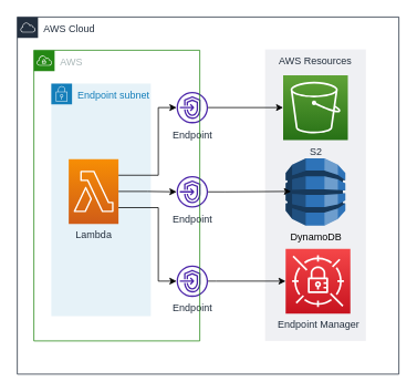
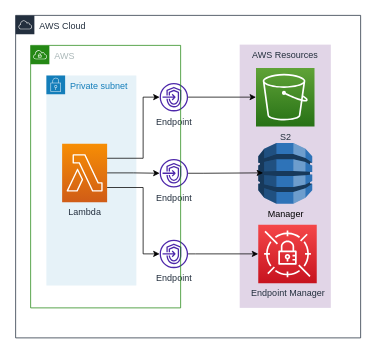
  <mxCell id="0" />
  <mxCell id="1" parent="0" />
  <mxCell id="2" value="AWS Cloud" style="points=[[0,0],[0.25,0],[0.5,0],[0.75,0],[1,0],[1,0.25],[1,0.5],[1,0.75],[1,1],[0.75,1],[0.5,1],[0.25,1],[0,1],[0,0.75],[0,0.5],[0,0.25]];outlineConnect=0;gradientColor=none;html=1;whiteSpace=wrap;fontSize=12;fontStyle=0;container=1;pointerEvents=0;collapsible=0;recursiveResize=0;shape=mxgraph.aws4.group;grIcon=mxgraph.aws4.group_aws_cloud;strokeColor=#232F3E;fillColor=none;verticalAlign=top;align=left;spacingLeft=30;fontColor=#232F3E;dashed=0;" vertex="1" parent="1"><mxGeometry x="20" y="20" width="460" height="430" as="geometry" /></mxCell>
- <mxCell id="3" value="AWS Resources" style="fillColor=#EFF0F3;strokeColor=none;dashed=0;verticalAlign=top;fontStyle=0;fontColor=#232F3D;labelBackgroundColor=none;labelBorderColor=none;" vertex="1" parent="2"><mxGeometry x="298.75" y="39" width="121.5" height="351" as="geometry" /></mxCell>
+ <mxCell id="3" value="AWS Resources" style="fillColor=#e1d5e7;strokeColor=none;dashed=0;verticalAlign=top;fontStyle=0;fontColor=#232F3D;labelBackgroundColor=none;labelBorderColor=none;" vertex="1" parent="2"><mxGeometry x="298.75" y="39" width="121.5" height="351" as="geometry" /></mxCell>
  <mxCell id="4" value="Endpoint Manager" style="sketch=0;points=[[0,0,0],[0.25,0,0],[0.5,0,0],[0.75,0,0],[1,0,0],[0,1,0],[0.25,1,0],[0.5,1,0],[0.75,1,0],[1,1,0],[0,0.25,0],[0,0.5,0],[0,0.75,0],[1,0.25,0],[1,0.5,0],[1,0.75,0]];outlineConnect=0;fontColor=#232F3E;gradientColor=#F54749;gradientDirection=north;fillColor=#C7131F;strokeColor=#ffffff;dashed=0;verticalLabelPosition=bottom;verticalAlign=top;align=center;html=1;fontSize=12;fontStyle=0;aspect=fixed;shape=mxgraph.aws4.resourceIcon;resIcon=mxgraph.aws4.secrets_manager;labelBackgroundColor=none;" vertex="1" parent="2"><mxGeometry x="323.5" y="279" width="78" height="78" as="geometry" /></mxCell>
  <mxCell id="5" value="S2" style="sketch=0;points=[[0,0,0],[0.25,0,0],[0.5,0,0],[0.75,0,0],[1,0,0],[0,1,0],[0.25,1,0],[0.5,1,0],[0.75,1,0],[1,1,0],[0,0.25,0],[0,0.5,0],[0,0.75,0],[1,0.25,0],[1,0.5,0],[1,0.75,0]];outlineConnect=0;fontColor=#232F3E;gradientColor=#60A337;gradientDirection=north;fillColor=#277116;strokeColor=#ffffff;dashed=0;verticalLabelPosition=bottom;verticalAlign=top;align=center;html=1;fontSize=12;fontStyle=0;aspect=fixed;shape=mxgraph.aws4.resourceIcon;resIcon=mxgraph.aws4.s3;labelBackgroundColor=none;labelBorderColor=none;" vertex="1" parent="2"><mxGeometry x="320.5" y="70" width="78" height="78" as="geometry" /></mxCell>
- <mxCell id="6" value="DynamoDB" style="outlineConnect=0;dashed=0;verticalLabelPosition=bottom;verticalAlign=top;align=center;html=1;shape=mxgraph.aws3.dynamo_db;fillColor=#2E73B8;gradientColor=none;labelBackgroundColor=none;labelBorderColor=none;" vertex="1" parent="2"><mxGeometry x="323.5" y="170" width="72" height="81" as="geometry" /></mxCell>
+ <mxCell id="6" value="Manager" style="outlineConnect=0;dashed=0;verticalLabelPosition=bottom;verticalAlign=top;align=center;html=1;shape=mxgraph.aws3.dynamo_db;fillColor=#2E73B8;gradientColor=none;labelBackgroundColor=none;labelBorderColor=none;" vertex="1" parent="2"><mxGeometry x="323.5" y="170" width="72" height="81" as="geometry" /></mxCell>
  <mxCell id="7" value="Endpoint" style="sketch=0;outlineConnect=0;fontColor=#232F3E;gradientColor=none;fillColor=#4D27AA;strokeColor=none;dashed=0;verticalLabelPosition=bottom;verticalAlign=top;align=center;html=1;fontSize=12;fontStyle=0;aspect=fixed;pointerEvents=1;shape=mxgraph.aws4.endpoints;labelBackgroundColor=none;labelBorderColor=none;" vertex="1" parent="2"><mxGeometry x="192" y="90" width="38" height="38" as="geometry" /></mxCell>
  <mxCell id="8" style="edgeStyle=orthogonalEdgeStyle;rounded=0;orthogonalLoop=1;jettySize=auto;html=1;entryX=0;entryY=0.5;entryDx=0;entryDy=0;entryPerimeter=0;" edge="1" parent="2" source="7" target="5"><mxGeometry relative="1" as="geometry"><mxPoint x="242" y="110" as="sourcePoint" /><mxPoint x="284" y="60" as="targetPoint" /></mxGeometry></mxCell>
  <mxCell id="9" value="Endpoint" style="sketch=0;outlineConnect=0;fontColor=#232F3E;gradientColor=none;fillColor=#4D27AA;strokeColor=none;dashed=0;verticalLabelPosition=bottom;verticalAlign=top;align=center;html=1;fontSize=12;fontStyle=0;aspect=fixed;pointerEvents=1;shape=mxgraph.aws4.endpoints;labelBackgroundColor=none;labelBorderColor=none;" vertex="1" parent="2"><mxGeometry x="192" y="191.5" width="38" height="38" as="geometry" /></mxCell>
  <mxCell id="10" value="Endpoint" style="sketch=0;outlineConnect=0;fontColor=#232F3E;gradientColor=none;fillColor=#4D27AA;strokeColor=none;dashed=0;verticalLabelPosition=bottom;verticalAlign=top;align=center;html=1;fontSize=12;fontStyle=0;aspect=fixed;pointerEvents=1;shape=mxgraph.aws4.endpoints;labelBackgroundColor=none;labelBorderColor=none;" vertex="1" parent="2"><mxGeometry x="192" y="299" width="38" height="38" as="geometry" /></mxCell>
  <mxCell id="11" style="edgeStyle=orthogonalEdgeStyle;rounded=0;orthogonalLoop=1;jettySize=auto;html=1;entryX=0;entryY=0.5;entryDx=0;entryDy=0;entryPerimeter=0;" edge="1" parent="2" source="10" target="4"><mxGeometry relative="1" as="geometry"><mxPoint x="240" y="220.5" as="sourcePoint" /><mxPoint x="330" y="220" as="targetPoint" /><Array as="points"><mxPoint x="240" y="318" /><mxPoint x="240" y="318" /></Array></mxGeometry></mxCell>
  <mxCell id="12" value="AWS" style="points=[[0,0],[0.25,0],[0.5,0],[0.75,0],[1,0],[1,0.25],[1,0.5],[1,0.75],[1,1],[0.75,1],[0.5,1],[0.25,1],[0,1],[0,0.75],[0,0.5],[0,0.25]];outlineConnect=0;gradientColor=none;html=1;whiteSpace=wrap;fontSize=12;fontStyle=0;container=1;pointerEvents=0;collapsible=0;recursiveResize=0;shape=mxgraph.aws4.group;grIcon=mxgraph.aws4.group_vpc;strokeColor=#248814;fillColor=none;verticalAlign=top;align=left;spacingLeft=30;fontColor=#AAB7B8;dashed=0;labelBackgroundColor=none;" vertex="1" parent="1"><mxGeometry x="40" y="60" width="200" height="350" as="geometry" /></mxCell>
- <mxCell id="13" value="Endpoint subnet" style="points=[[0,0],[0.25,0],[0.5,0],[0.75,0],[1,0],[1,0.25],[1,0.5],[1,0.75],[1,1],[0.75,1],[0.5,1],[0.25,1],[0,1],[0,0.75],[0,0.5],[0,0.25]];outlineConnect=0;gradientColor=none;html=1;whiteSpace=wrap;fontSize=12;fontStyle=0;container=1;pointerEvents=0;collapsible=0;recursiveResize=0;shape=mxgraph.aws4.group;grIcon=mxgraph.aws4.group_security_group;grStroke=0;strokeColor=#147EBA;fillColor=#E6F2F8;verticalAlign=top;align=left;spacingLeft=30;fontColor=#147EBA;dashed=0;labelBackgroundColor=none;labelBorderColor=none;" vertex="1" parent="12"><mxGeometry x="21" y="40" width="120" height="280" as="geometry" /></mxCell>
+ <mxCell id="13" value="Private subnet" style="points=[[0,0],[0.25,0],[0.5,0],[0.75,0],[1,0],[1,0.25],[1,0.5],[1,0.75],[1,1],[0.75,1],[0.5,1],[0.25,1],[0,1],[0,0.75],[0,0.5],[0,0.25]];outlineConnect=0;gradientColor=none;html=1;whiteSpace=wrap;fontSize=12;fontStyle=0;container=1;pointerEvents=0;collapsible=0;recursiveResize=0;shape=mxgraph.aws4.group;grIcon=mxgraph.aws4.group_security_group;grStroke=0;strokeColor=#147EBA;fillColor=#E6F2F8;verticalAlign=top;align=left;spacingLeft=30;fontColor=#147EBA;dashed=0;labelBackgroundColor=none;labelBorderColor=none;" vertex="1" parent="12"><mxGeometry x="21" y="40" width="120" height="280" as="geometry" /></mxCell>
  <mxCell id="14" value="Lambda" style="sketch=0;points=[[0,0,0],[0.25,0,0],[0.5,0,0],[0.75,0,0],[1,0,0],[0,1,0],[0.25,1,0],[0.5,1,0],[0.75,1,0],[1,1,0],[0,0.25,0],[0,0.5,0],[0,0.75,0],[1,0.25,0],[1,0.5,0],[1,0.75,0]];outlineConnect=0;fontColor=#232F3E;gradientColor=#F78E04;gradientDirection=north;fillColor=#D05C17;strokeColor=#ffffff;dashed=0;verticalLabelPosition=bottom;verticalAlign=top;align=center;html=1;fontSize=12;fontStyle=0;aspect=fixed;shape=mxgraph.aws4.resourceIcon;resIcon=mxgraph.aws4.lambda;" vertex="1" parent="13"><mxGeometry x="21" y="91" width="60" height="78" as="geometry" /></mxCell>
  <mxCell id="15" style="edgeStyle=orthogonalEdgeStyle;rounded=0;orthogonalLoop=1;jettySize=auto;html=1;exitX=1;exitY=0.25;exitDx=0;exitDy=0;exitPerimeter=0;" edge="1" parent="1" source="14" target="7"><mxGeometry relative="1" as="geometry"><Array as="points"><mxPoint x="190" y="210" /><mxPoint x="190" y="129" /></Array></mxGeometry></mxCell>
  <mxCell id="16" style="edgeStyle=orthogonalEdgeStyle;rounded=0;orthogonalLoop=1;jettySize=auto;html=1;exitX=1;exitY=0.5;exitDx=0;exitDy=0;exitPerimeter=0;" edge="1" parent="1" source="14" target="9"><mxGeometry relative="1" as="geometry" /></mxCell>
  <mxCell id="17" style="edgeStyle=orthogonalEdgeStyle;rounded=0;orthogonalLoop=1;jettySize=auto;html=1;exitX=1;exitY=0.75;exitDx=0;exitDy=0;exitPerimeter=0;" edge="1" parent="1" source="14" target="10"><mxGeometry relative="1" as="geometry"><Array as="points"><mxPoint x="190" y="250" /><mxPoint x="190" y="338" /></Array></mxGeometry></mxCell>
  <mxCell id="18" style="edgeStyle=orthogonalEdgeStyle;rounded=0;orthogonalLoop=1;jettySize=auto;html=1;" edge="1" parent="1" source="9"><mxGeometry relative="1" as="geometry"><mxPoint x="270" y="250" as="sourcePoint" /><mxPoint x="350" y="230" as="targetPoint" /><Array as="points"><mxPoint x="270" y="231" /><mxPoint x="361" y="230" /></Array></mxGeometry></mxCell>
